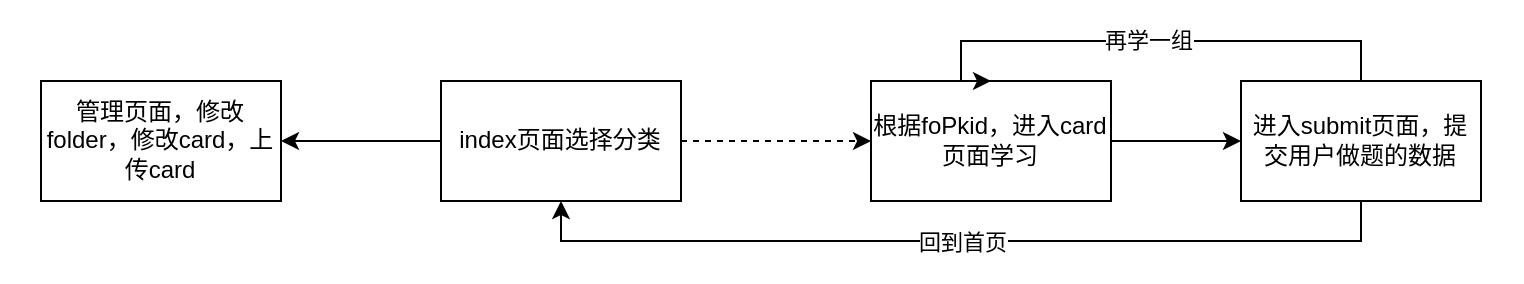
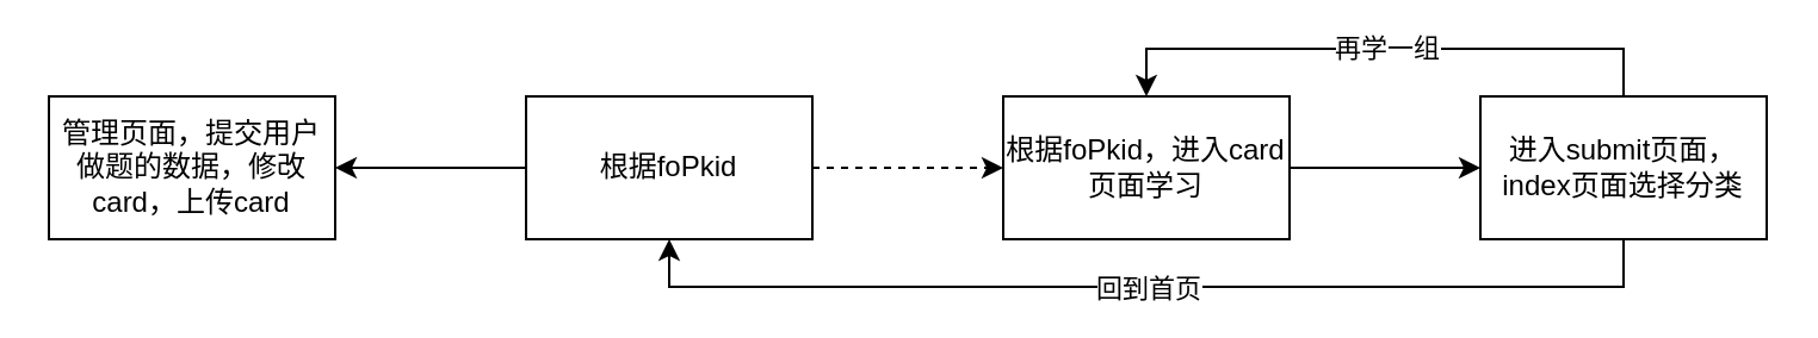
  <mxCell id="0" />
  <mxCell id="1" parent="0" />
  <mxCell id="2" value="" style="edgeStyle=orthogonalEdgeStyle;rounded=0;orthogonalLoop=1;jettySize=auto;html=1;dashed=1;" parent="1" source="4" target="6" edge="1"><mxGeometry relative="1" as="geometry" /></mxCell>
  <mxCell id="3" value="" style="edgeStyle=orthogonalEdgeStyle;rounded=0;orthogonalLoop=1;jettySize=auto;html=1;" edge="1" parent="1" source="4" target="12"><mxGeometry relative="1" as="geometry" /></mxCell>
- <mxCell id="4" value="index页面选择分类" style="rounded=0;whiteSpace=wrap;html=1;" parent="1" vertex="1"><mxGeometry x="220" y="40" width="120" height="60" as="geometry" /></mxCell>
+ <mxCell id="4" value="根据foPkid" style="rounded=0;whiteSpace=wrap;html=1;" parent="1" vertex="1"><mxGeometry x="220" y="40" width="120" height="60" as="geometry" /></mxCell>
  <mxCell id="5" value="" style="edgeStyle=orthogonalEdgeStyle;rounded=0;orthogonalLoop=1;jettySize=auto;html=1;" parent="1" source="6" target="11" edge="1"><mxGeometry relative="1" as="geometry" /></mxCell>
- <mxCell id="6" value="根据foPkid，进入card页面学习" style="whiteSpace=wrap;html=1;rounded=0;" parent="1" vertex="1"><mxGeometry x="435" y="40" width="120" height="60" as="geometry" /></mxCell>
+ <mxCell id="6" value="根据foPkid，进入card页面学习" style="whiteSpace=wrap;html=1;rounded=0;" parent="1" vertex="1"><mxGeometry x="420" y="40" width="120" height="60" as="geometry" /></mxCell>
  <mxCell id="7" value="" style="edgeStyle=orthogonalEdgeStyle;rounded=0;orthogonalLoop=1;jettySize=auto;html=1;entryX=0.5;entryY=0;entryDx=0;entryDy=0;" parent="1" source="11" target="6" edge="1"><mxGeometry relative="1" as="geometry"><mxPoint x="680" y="-40" as="targetPoint" /><Array as="points"><mxPoint x="680" y="20" /><mxPoint x="480" y="20" /></Array></mxGeometry></mxCell>
  <mxCell id="8" value="再学一组" style="edgeLabel;html=1;align=center;verticalAlign=middle;resizable=0;points=[];" parent="7" vertex="1" connectable="0"><mxGeometry x="-0.003" y="-1" relative="1" as="geometry"><mxPoint as="offset" /></mxGeometry></mxCell>
  <mxCell id="9" value="" style="edgeStyle=orthogonalEdgeStyle;rounded=0;orthogonalLoop=1;jettySize=auto;html=1;entryX=0.5;entryY=1;entryDx=0;entryDy=0;" parent="1" source="11" target="4" edge="1"><mxGeometry relative="1" as="geometry"><mxPoint x="680" y="180" as="targetPoint" /><Array as="points"><mxPoint x="680" y="120" /><mxPoint x="280" y="120" /></Array></mxGeometry></mxCell>
  <mxCell id="10" value="回到首页" style="edgeLabel;html=1;align=center;verticalAlign=middle;resizable=0;points=[];" parent="9" vertex="1" connectable="0"><mxGeometry x="-0.002" relative="1" as="geometry"><mxPoint as="offset" /></mxGeometry></mxCell>
- <mxCell id="11" value="进入submit页面，提交用户做题的数据" style="whiteSpace=wrap;html=1;rounded=0;" parent="1" vertex="1"><mxGeometry x="620" y="40" width="120" height="60" as="geometry" /></mxCell>
- <mxCell id="12" value="管理页面，修改folder，修改card，上传card" style="whiteSpace=wrap;html=1;rounded=0;" vertex="1" parent="1"><mxGeometry x="20" y="40" width="120" height="60" as="geometry" /></mxCell>
+ <mxCell id="11" value="进入submit页面，index页面选择分类" style="whiteSpace=wrap;html=1;rounded=0;" parent="1" vertex="1"><mxGeometry x="620" y="40" width="120" height="60" as="geometry" /></mxCell>
+ <mxCell id="12" value="管理页面，提交用户做题的数据，修改card，上传card" style="whiteSpace=wrap;html=1;rounded=0;" vertex="1" parent="1"><mxGeometry x="20" y="40" width="120" height="60" as="geometry" /></mxCell>
